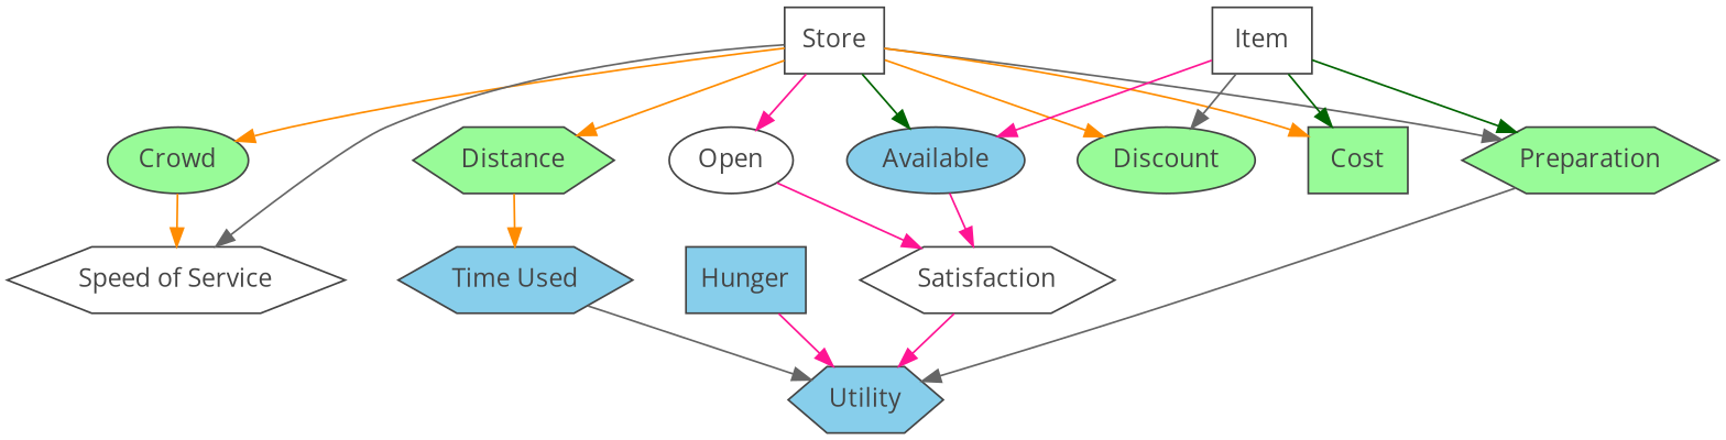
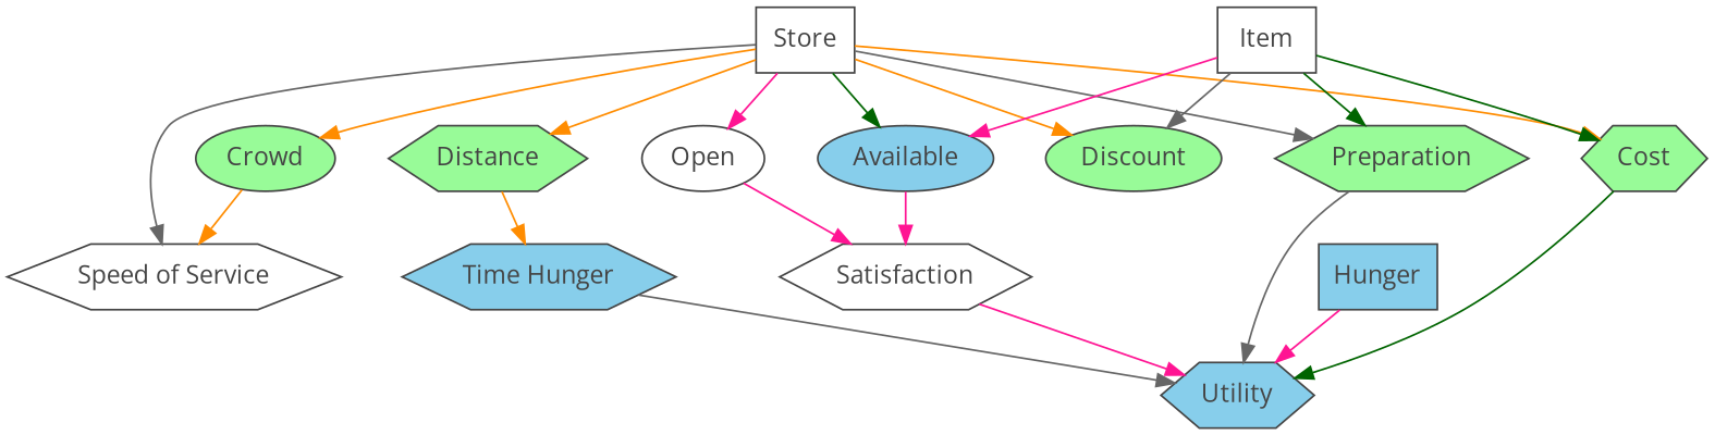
  digraph {
    fontcolor="#444444"
    fontname="Open Sans"
    nodesep=0.4
    ranksep=0.4
    splines=true
    node [color="#444444" fillcolor=palegreen fontcolor="#444444" fontname="Open Sans" shape=hexagon style=filled]
    edge [color=darkorange fontcolor="#444444" fontname="Open Sans"]
    n1 [label=Crowd shape=ellipse]
    n2 [fillcolor=white label="Speed of Service"]
    n3 [fillcolor=white label=Open shape=ellipse]
    n4 [fillcolor=white label=Satisfaction]
    n5 [fillcolor=white label=Store shape=box]
    n6 [fillcolor=skyblue label=Available shape=ellipse]
    n7 [label=Discount shape=ellipse]
    n8 [label=Preparation]
-   n9 [label=Cost shape=box]
+   n9 [label=Cost]
    n10 [label=Distance]
    n11 [fillcolor=skyblue label=Utility]
-   n12 [fillcolor=skyblue label="Time Used"]
+   n12 [fillcolor=skyblue label="Time Hunger"]
    n13 [fillcolor=white label=Item shape=box]
    n14 [fillcolor=skyblue label=Hunger shape=box]
    n1 -> n2
    n3 -> n4 [color=deeppink]
    n4 -> n11 [color=deeppink]
    n5 -> n1
    n5 -> n2 [color=gray40]
    n5 -> n3 [color=deeppink]
    n5 -> n6 [color=darkgreen]
    n5 -> n7
    n5 -> n8 [color=gray40]
    n5 -> n9
    n5 -> n10
    n6 -> n4 [color=deeppink]
    n8 -> n11 [color=gray40]
+   n9 -> n11 [color=darkgreen]
    n10 -> n12
    n12 -> n11 [color=gray40]
    n13 -> n6 [color=deeppink]
    n13 -> n7 [color=gray40]
    n13 -> n8 [color=darkgreen]
    n13 -> n9 [color=darkgreen]
    n14 -> n11 [color=deeppink]
  }
